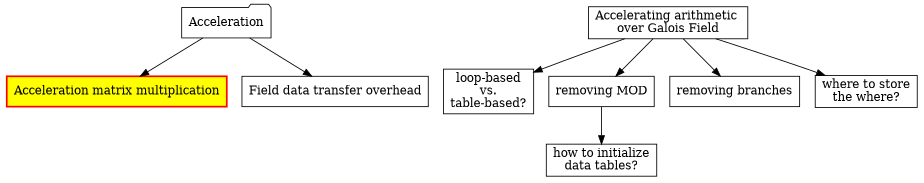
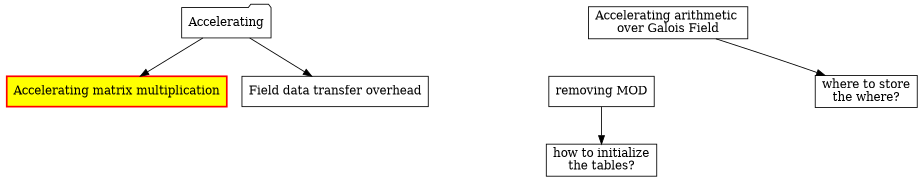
  digraph {
    rankdir=TB
    node [shape=box]
-   n1 [label=Acceleration shape=folder]
-   n2 [color=red fillcolor=yellow fontcolor=black label="Acceleration matrix multiplication" style="filled, setlinewidth(2)"]
+   n1 [label=Accelerating shape=folder]
+   n2 [color=red fillcolor=yellow fontcolor=black label="Accelerating matrix multiplication" style="filled, setlinewidth(2)"]
    n3 [label="Field data transfer overhead"]
    n4 [label="Accelerating arithmetic \nover Galois Field"]
-   n5 [label="loop-based\nvs.\ntable-based?"]
    n6 [label="removing MOD"]
-   n7 [label="removing branches"]
    n8 [label="where to store\nthe where?"]
-   n9 [label="how to initialize\ndata tables?"]
+   n9 [label="how to initialize\nthe tables?"]
    n1 -> n2
    n1 -> n3
-   n4 -> n5
-   n4 -> n6
-   n4 -> n7
    n4 -> n8
    n6 -> n9
  }
